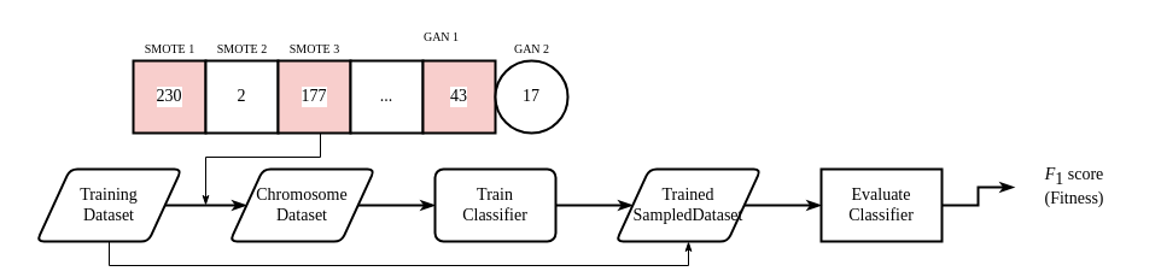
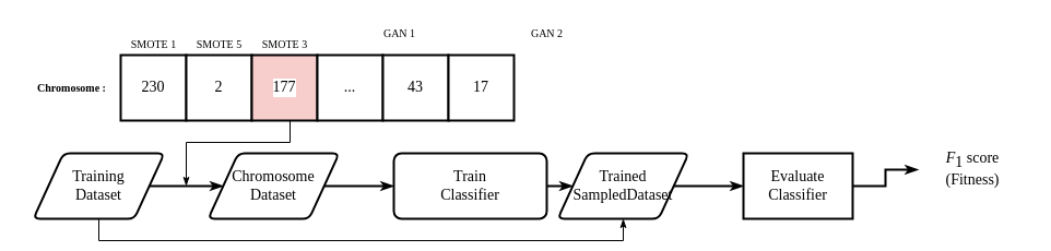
  <mxCell id="0" />
  <mxCell id="1" parent="0" />
- <mxCell id="2" value="230" style="rounded=1;whiteSpace=wrap;html=1;absoluteArcSize=1;arcSize=0;strokeWidth=2;fontFamily=Times New Roman;labelBackgroundColor=#FFFFFF;fontSize=14;fillColor=#f8cecc;" parent="1" vertex="1"><mxGeometry x="110" y="50" width="60" height="60" as="geometry" /></mxCell>
+ <mxCell id="2" value="230" style="rounded=1;whiteSpace=wrap;html=1;absoluteArcSize=1;arcSize=0;strokeWidth=2;fontFamily=Times New Roman;labelBackgroundColor=#FFFFFF;fontSize=14;" parent="1" vertex="1"><mxGeometry x="110" y="50" width="60" height="60" as="geometry" /></mxCell>
  <mxCell id="3" value="2" style="rounded=1;whiteSpace=wrap;html=1;absoluteArcSize=1;arcSize=0;strokeWidth=2;fontFamily=Times New Roman;labelBackgroundColor=#FFFFFF;fontSize=14;" parent="1" vertex="1"><mxGeometry x="170" y="50" width="60" height="60" as="geometry" /></mxCell>
  <mxCell id="4" style="edgeStyle=orthogonalEdgeStyle;rounded=0;orthogonalLoop=1;jettySize=auto;html=1;exitX=0.5;exitY=1;exitDx=0;exitDy=0;endArrow=classicThin;endFill=1;strokeWidth=1;fontFamily=Times New Roman;fontSize=10;" edge="1" parent="1" source="5"><mxGeometry relative="1" as="geometry"><mxPoint x="170" y="170" as="targetPoint" /><Array as="points"><mxPoint x="265" y="130" /><mxPoint x="170" y="130" /></Array></mxGeometry></mxCell>
  <mxCell id="5" value="177" style="rounded=1;whiteSpace=wrap;html=1;absoluteArcSize=1;arcSize=0;strokeWidth=2;fontFamily=Times New Roman;labelBackgroundColor=#FFFFFF;fontSize=14;fillColor=#f8cecc;" parent="1" vertex="1"><mxGeometry x="230" y="50" width="60" height="60" as="geometry" /></mxCell>
  <mxCell id="6" value="..." style="rounded=1;whiteSpace=wrap;html=1;absoluteArcSize=1;arcSize=0;strokeWidth=2;fontFamily=Times New Roman;labelBackgroundColor=#FFFFFF;fontSize=14;" parent="1" vertex="1"><mxGeometry x="290" y="50" width="60" height="60" as="geometry" /></mxCell>
- <mxCell id="7" value="43" style="rounded=1;whiteSpace=wrap;html=1;absoluteArcSize=1;arcSize=0;strokeWidth=2;fontFamily=Times New Roman;labelBackgroundColor=#FFFFFF;fontSize=14;fillColor=#f8cecc;" parent="1" vertex="1"><mxGeometry x="350" y="50" width="60" height="60" as="geometry" /></mxCell>
- <mxCell id="8" value="17" style="ellipse;whiteSpace=wrap;html=1;absoluteArcSize=1;arcSize=0;strokeWidth=2;fontFamily=Times New Roman;labelBackgroundColor=#FFFFFF;fontSize=14;" parent="1" vertex="1"><mxGeometry x="410" y="50" width="60" height="60" as="geometry" /></mxCell>
+ <mxCell id="7" value="43" style="rounded=1;whiteSpace=wrap;html=1;absoluteArcSize=1;arcSize=0;strokeWidth=2;fontFamily=Times New Roman;labelBackgroundColor=#FFFFFF;fontSize=14;" parent="1" vertex="1"><mxGeometry x="350" y="50" width="60" height="60" as="geometry" /></mxCell>
+ <mxCell id="8" value="17" style="rounded=1;whiteSpace=wrap;html=1;absoluteArcSize=1;arcSize=0;strokeWidth=2;fontFamily=Times New Roman;labelBackgroundColor=#FFFFFF;fontSize=14;" parent="1" vertex="1"><mxGeometry x="410" y="50" width="60" height="60" as="geometry" /></mxCell>
  <mxCell id="9" value="SMOTE 1" style="text;html=1;align=center;verticalAlign=middle;resizable=0;points=[];autosize=1;fontFamily=Times New Roman;fontSize=10;" parent="1" vertex="1"><mxGeometry x="105" y="30" width="70" height="20" as="geometry" /></mxCell>
- <mxCell id="10" value="SMOTE 2" style="text;html=1;align=center;verticalAlign=middle;resizable=0;points=[];autosize=1;fontFamily=Times New Roman;fontSize=10;" parent="1" vertex="1"><mxGeometry x="165" y="30" width="70" height="20" as="geometry" /></mxCell>
+ <mxCell id="10" value="SMOTE 5" style="text;html=1;align=center;verticalAlign=middle;resizable=0;points=[];autosize=1;fontFamily=Times New Roman;fontSize=10;" parent="1" vertex="1"><mxGeometry x="165" y="30" width="70" height="20" as="geometry" /></mxCell>
  <mxCell id="11" value="SMOTE 3" style="text;html=1;align=center;verticalAlign=middle;resizable=0;points=[];autosize=1;fontFamily=Times New Roman;fontSize=10;" parent="1" vertex="1"><mxGeometry x="225" y="30" width="70" height="20" as="geometry" /></mxCell>
  <mxCell id="12" value="GAN 1" style="text;html=1;align=center;verticalAlign=middle;resizable=0;points=[];autosize=1;fontFamily=Times New Roman;fontSize=10;" parent="1" vertex="1"><mxGeometry x="340" y="20" width="50" height="20" as="geometry" /></mxCell>
- <mxCell id="13" value="GAN 2" style="text;html=1;align=center;verticalAlign=middle;resizable=0;points=[];autosize=1;fontFamily=Times New Roman;fontSize=10;" parent="1" vertex="1"><mxGeometry x="415" y="30" width="50" height="20" as="geometry" /></mxCell>
+ <mxCell id="13" value="GAN 2" style="text;html=1;align=center;verticalAlign=middle;resizable=0;points=[];autosize=1;fontFamily=Times New Roman;fontSize=10;" parent="1" vertex="1"><mxGeometry x="475" y="20" width="50" height="20" as="geometry" /></mxCell>
  <mxCell id="14" style="edgeStyle=orthogonalEdgeStyle;rounded=0;orthogonalLoop=1;jettySize=auto;html=1;exitX=1;exitY=0.5;exitDx=0;exitDy=0;entryX=0;entryY=0.5;entryDx=0;entryDy=0;fontSize=10;strokeWidth=2;endArrow=classicThin;endFill=1;" parent="1" source="16" target="18" edge="1"><mxGeometry relative="1" as="geometry" /></mxCell>
  <mxCell id="15" style="edgeStyle=orthogonalEdgeStyle;rounded=0;orthogonalLoop=1;jettySize=auto;html=1;exitX=0.5;exitY=1;exitDx=0;exitDy=0;entryX=0.5;entryY=1;entryDx=0;entryDy=0;endArrow=classicThin;endFill=1;strokeWidth=1;fontFamily=Times New Roman;fontSize=10;" edge="1" parent="1" source="16" target="24"><mxGeometry relative="1" as="geometry" /></mxCell>
  <mxCell id="16" value="Training&lt;br style=&quot;font-size: 14px;&quot;&gt;Dataset" style="shape=parallelogram;html=1;strokeWidth=2;perimeter=parallelogramPerimeter;whiteSpace=wrap;rounded=1;arcSize=12;size=0.23;labelBackgroundColor=none;fontFamily=Times New Roman;fontSize=14;" parent="1" vertex="1"><mxGeometry x="30" y="140" width="120" height="60" as="geometry" /></mxCell>
  <mxCell id="17" style="edgeStyle=orthogonalEdgeStyle;rounded=0;orthogonalLoop=1;jettySize=auto;html=1;exitX=1;exitY=0.5;exitDx=0;exitDy=0;entryX=0;entryY=0.5;entryDx=0;entryDy=0;fontSize=10;strokeWidth=2;endArrow=classicThin;endFill=1;" parent="1" source="18" target="20" edge="1"><mxGeometry relative="1" as="geometry" /></mxCell>
  <mxCell id="18" value="Chromosome&lt;br style=&quot;font-size: 14px;&quot;&gt;Dataset" style="shape=parallelogram;html=1;strokeWidth=2;perimeter=parallelogramPerimeter;whiteSpace=wrap;rounded=1;arcSize=12;size=0.23;labelBackgroundColor=none;fontFamily=Times New Roman;fontSize=14;" parent="1" vertex="1"><mxGeometry x="190" y="140" width="120" height="60" as="geometry" /></mxCell>
  <mxCell id="19" style="edgeStyle=orthogonalEdgeStyle;rounded=0;orthogonalLoop=1;jettySize=auto;html=1;exitX=1;exitY=0.5;exitDx=0;exitDy=0;entryX=0;entryY=0.5;entryDx=0;entryDy=0;endArrow=classicThin;endFill=1;strokeWidth=2;fontFamily=Times New Roman;fontSize=10;" edge="1" parent="1" source="20" target="24"><mxGeometry relative="1" as="geometry" /></mxCell>
- <mxCell id="20" value="Train&lt;br style=&quot;font-size: 14px;&quot;&gt;Classifier" style="rounded=1;whiteSpace=wrap;html=1;absoluteArcSize=1;arcSize=14;strokeWidth=2;labelBackgroundColor=none;fontFamily=Times New Roman;fontSize=14;" parent="1" vertex="1"><mxGeometry x="360" y="140" width="100" height="60" as="geometry" /></mxCell>
+ <mxCell id="20" value="Train&lt;br style=&quot;font-size: 14px;&quot;&gt;Classifier" style="rounded=1;whiteSpace=wrap;html=1;absoluteArcSize=1;arcSize=14;strokeWidth=2;labelBackgroundColor=none;fontFamily=Times New Roman;fontSize=14;" parent="1" vertex="1"><mxGeometry x="360" y="140" width="140" height="60" as="geometry" /></mxCell>
  <mxCell id="21" style="edgeStyle=orthogonalEdgeStyle;rounded=0;orthogonalLoop=1;jettySize=auto;html=1;exitX=1;exitY=0.5;exitDx=0;exitDy=0;entryX=0;entryY=0.5;entryDx=0;entryDy=0;fontSize=10;strokeWidth=2;endArrow=classicThin;endFill=1;" parent="1" source="22" target="25" edge="1"><mxGeometry relative="1" as="geometry" /></mxCell>
  <mxCell id="22" value="Evaluate&lt;br style=&quot;font-size: 14px;&quot;&gt;Classifier" style="whiteSpace=wrap;html=1;absoluteArcSize=1;arcSize=14;strokeWidth=2;labelBackgroundColor=none;fontFamily=Times New Roman;fontSize=14;rounded=0;" parent="1" vertex="1"><mxGeometry x="680" y="140" width="100" height="60" as="geometry" /></mxCell>
  <mxCell id="23" style="edgeStyle=orthogonalEdgeStyle;rounded=0;orthogonalLoop=1;jettySize=auto;html=1;exitX=1;exitY=0.5;exitDx=0;exitDy=0;entryX=0;entryY=0.5;entryDx=0;entryDy=0;fontSize=10;strokeWidth=2;endArrow=classicThin;endFill=1;" parent="1" source="24" target="22" edge="1"><mxGeometry relative="1" as="geometry" /></mxCell>
  <mxCell id="24" value="Trained&lt;br style=&quot;font-size: 14px;&quot;&gt;SampledDataset" style="shape=parallelogram;html=1;strokeWidth=2;perimeter=parallelogramPerimeter;whiteSpace=wrap;rounded=1;arcSize=12;size=0.23;labelBackgroundColor=none;fontFamily=Times New Roman;fontSize=14;" parent="1" vertex="1"><mxGeometry x="510" y="140" width="120" height="60" as="geometry" /></mxCell>
  <mxCell id="25" value="&lt;i style=&quot;white-space: nowrap; font-size: 14px;&quot;&gt;F&lt;/i&gt;&lt;sub style=&quot;white-space: nowrap; font-size: 14px;&quot;&gt;1&lt;/sub&gt;&lt;span style=&quot;white-space: nowrap; font-size: 14px;&quot;&gt;&amp;nbsp;score&lt;/span&gt;&lt;br style=&quot;white-space: nowrap; font-size: 14px;&quot;&gt;&lt;span style=&quot;white-space: nowrap; font-size: 14px;&quot;&gt;(Fitness)&lt;/span&gt;" style="rounded=1;whiteSpace=wrap;html=1;absoluteArcSize=1;arcSize=14;strokeWidth=2;labelBackgroundColor=none;fontFamily=Times New Roman;fontSize=14;fillColor=none;strokeColor=none;" parent="1" vertex="1"><mxGeometry x="840" y="125" width="100" height="60" as="geometry" /></mxCell>
+ <mxCell id="26" value="Chromosome :" style="text;html=1;align=center;verticalAlign=middle;resizable=0;points=[];autosize=1;fontSize=10;fontFamily=Times New Roman;fontStyle=1" vertex="1" parent="1"><mxGeometry x="20" y="70" width="90" height="20" as="geometry" /></mxCell>
